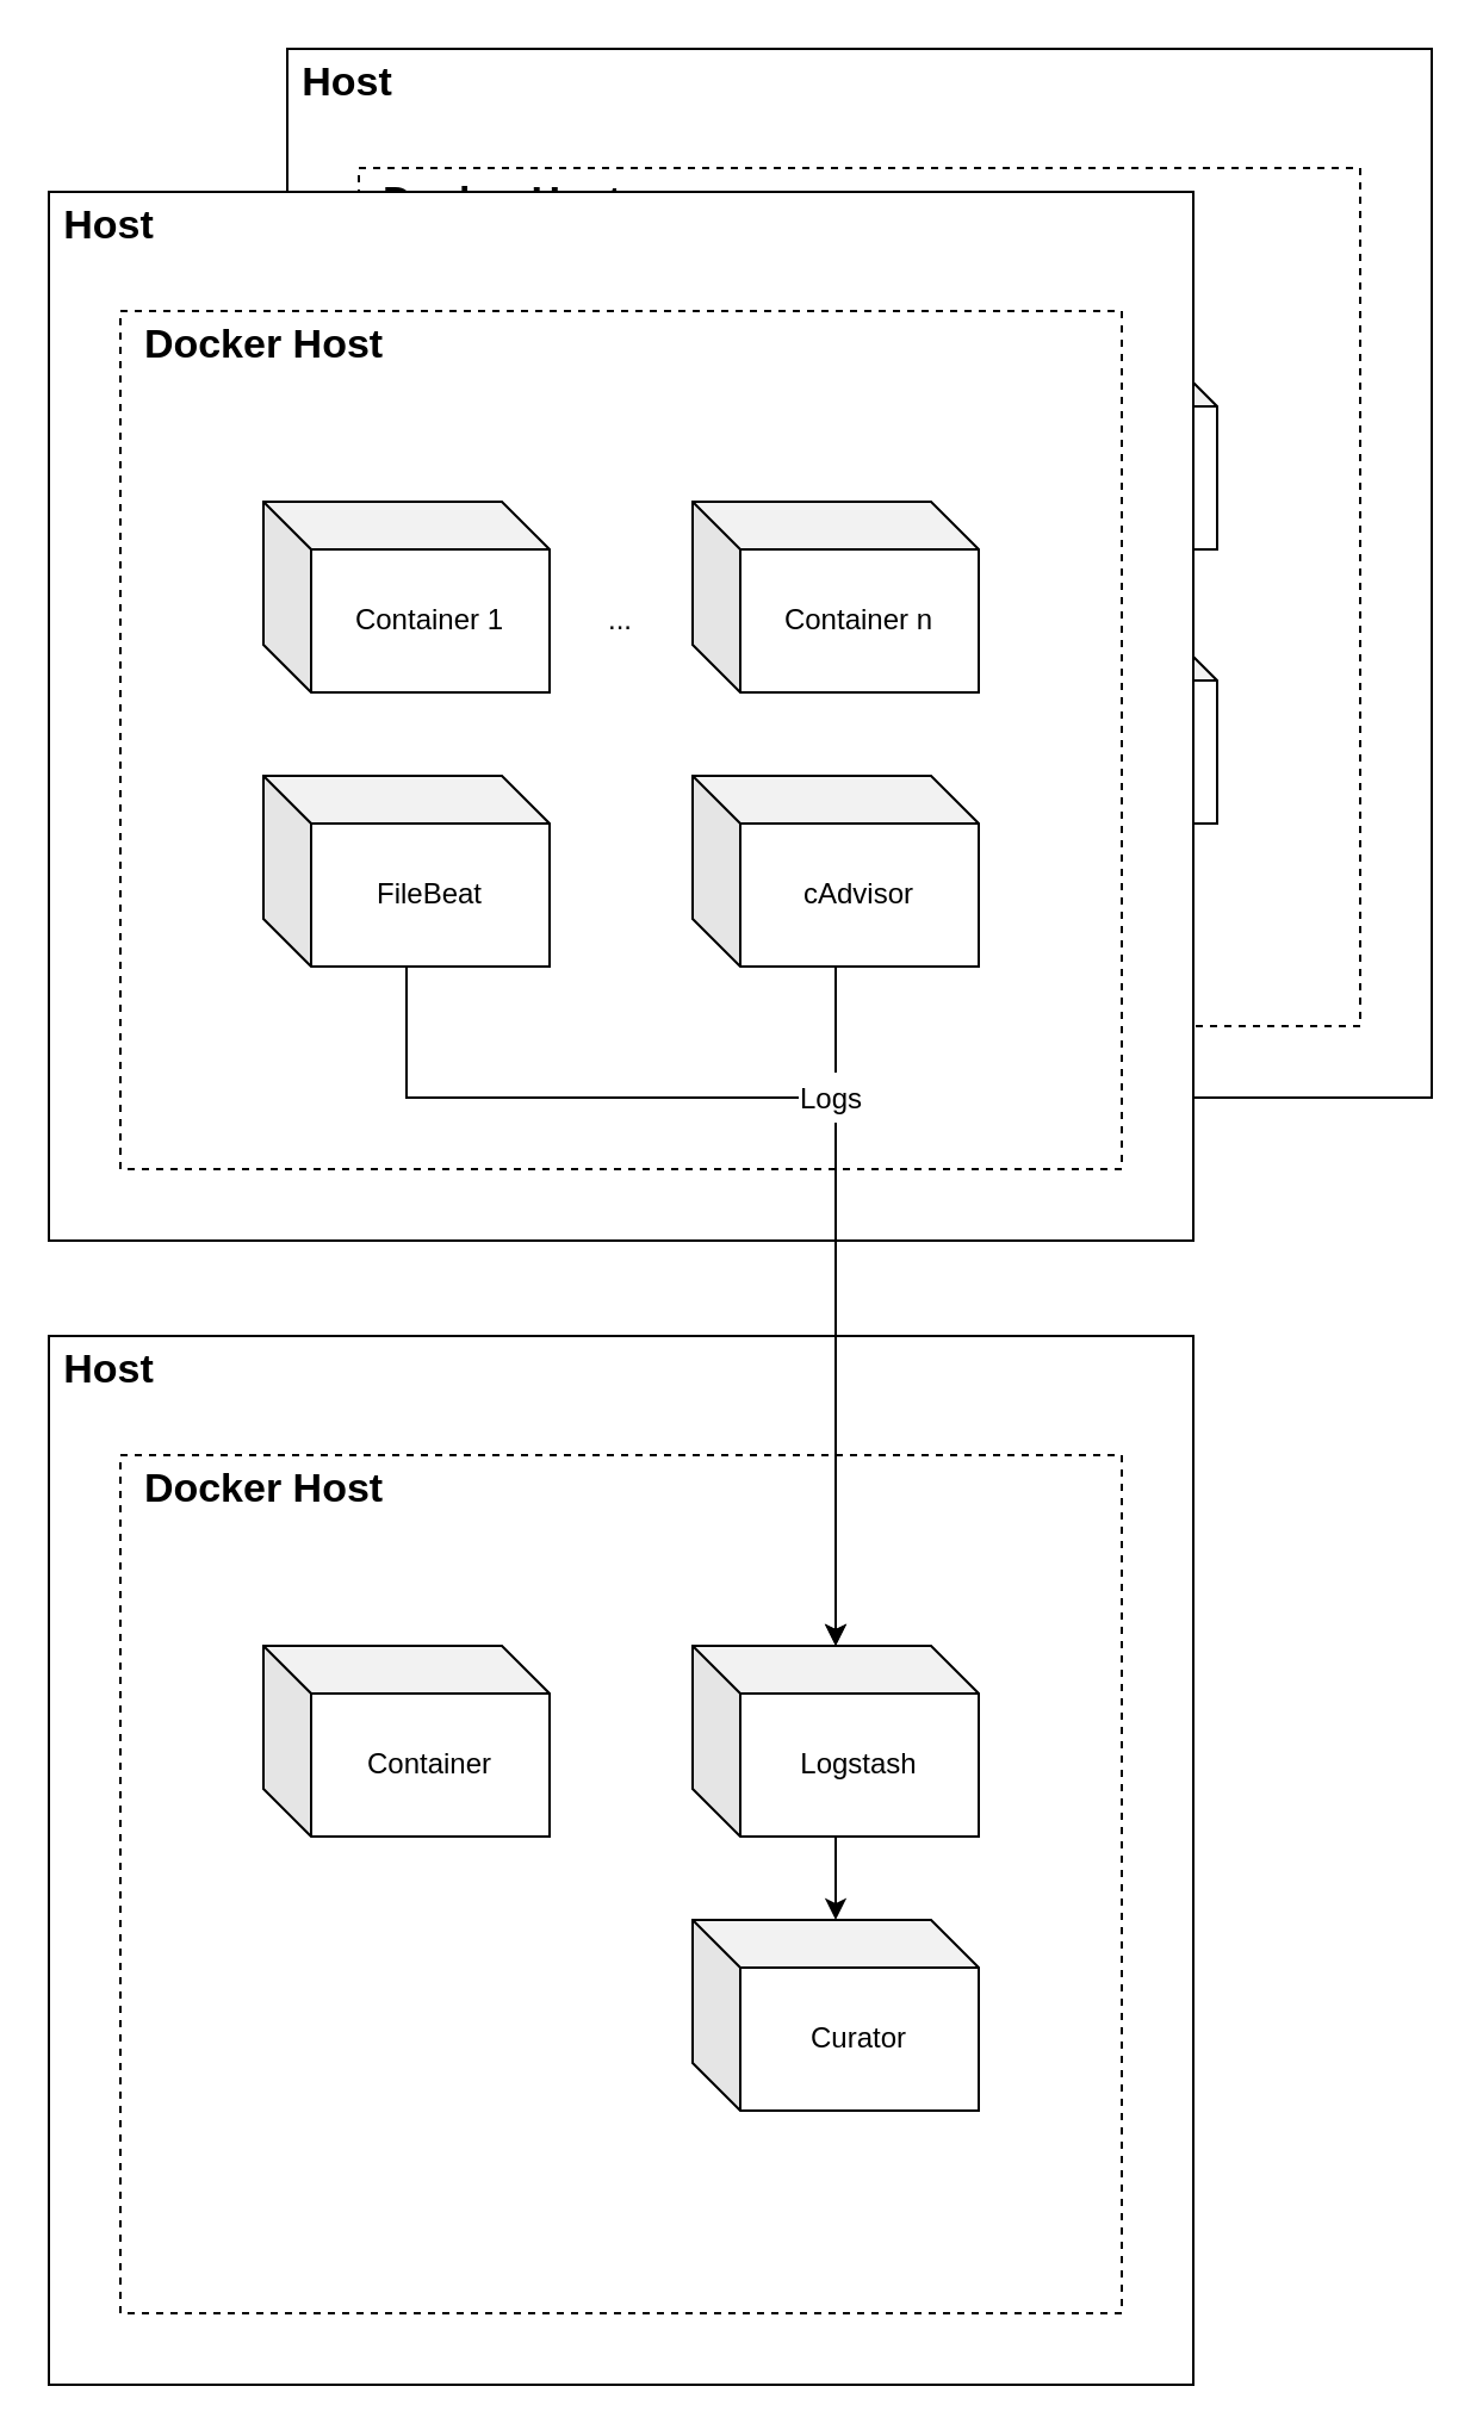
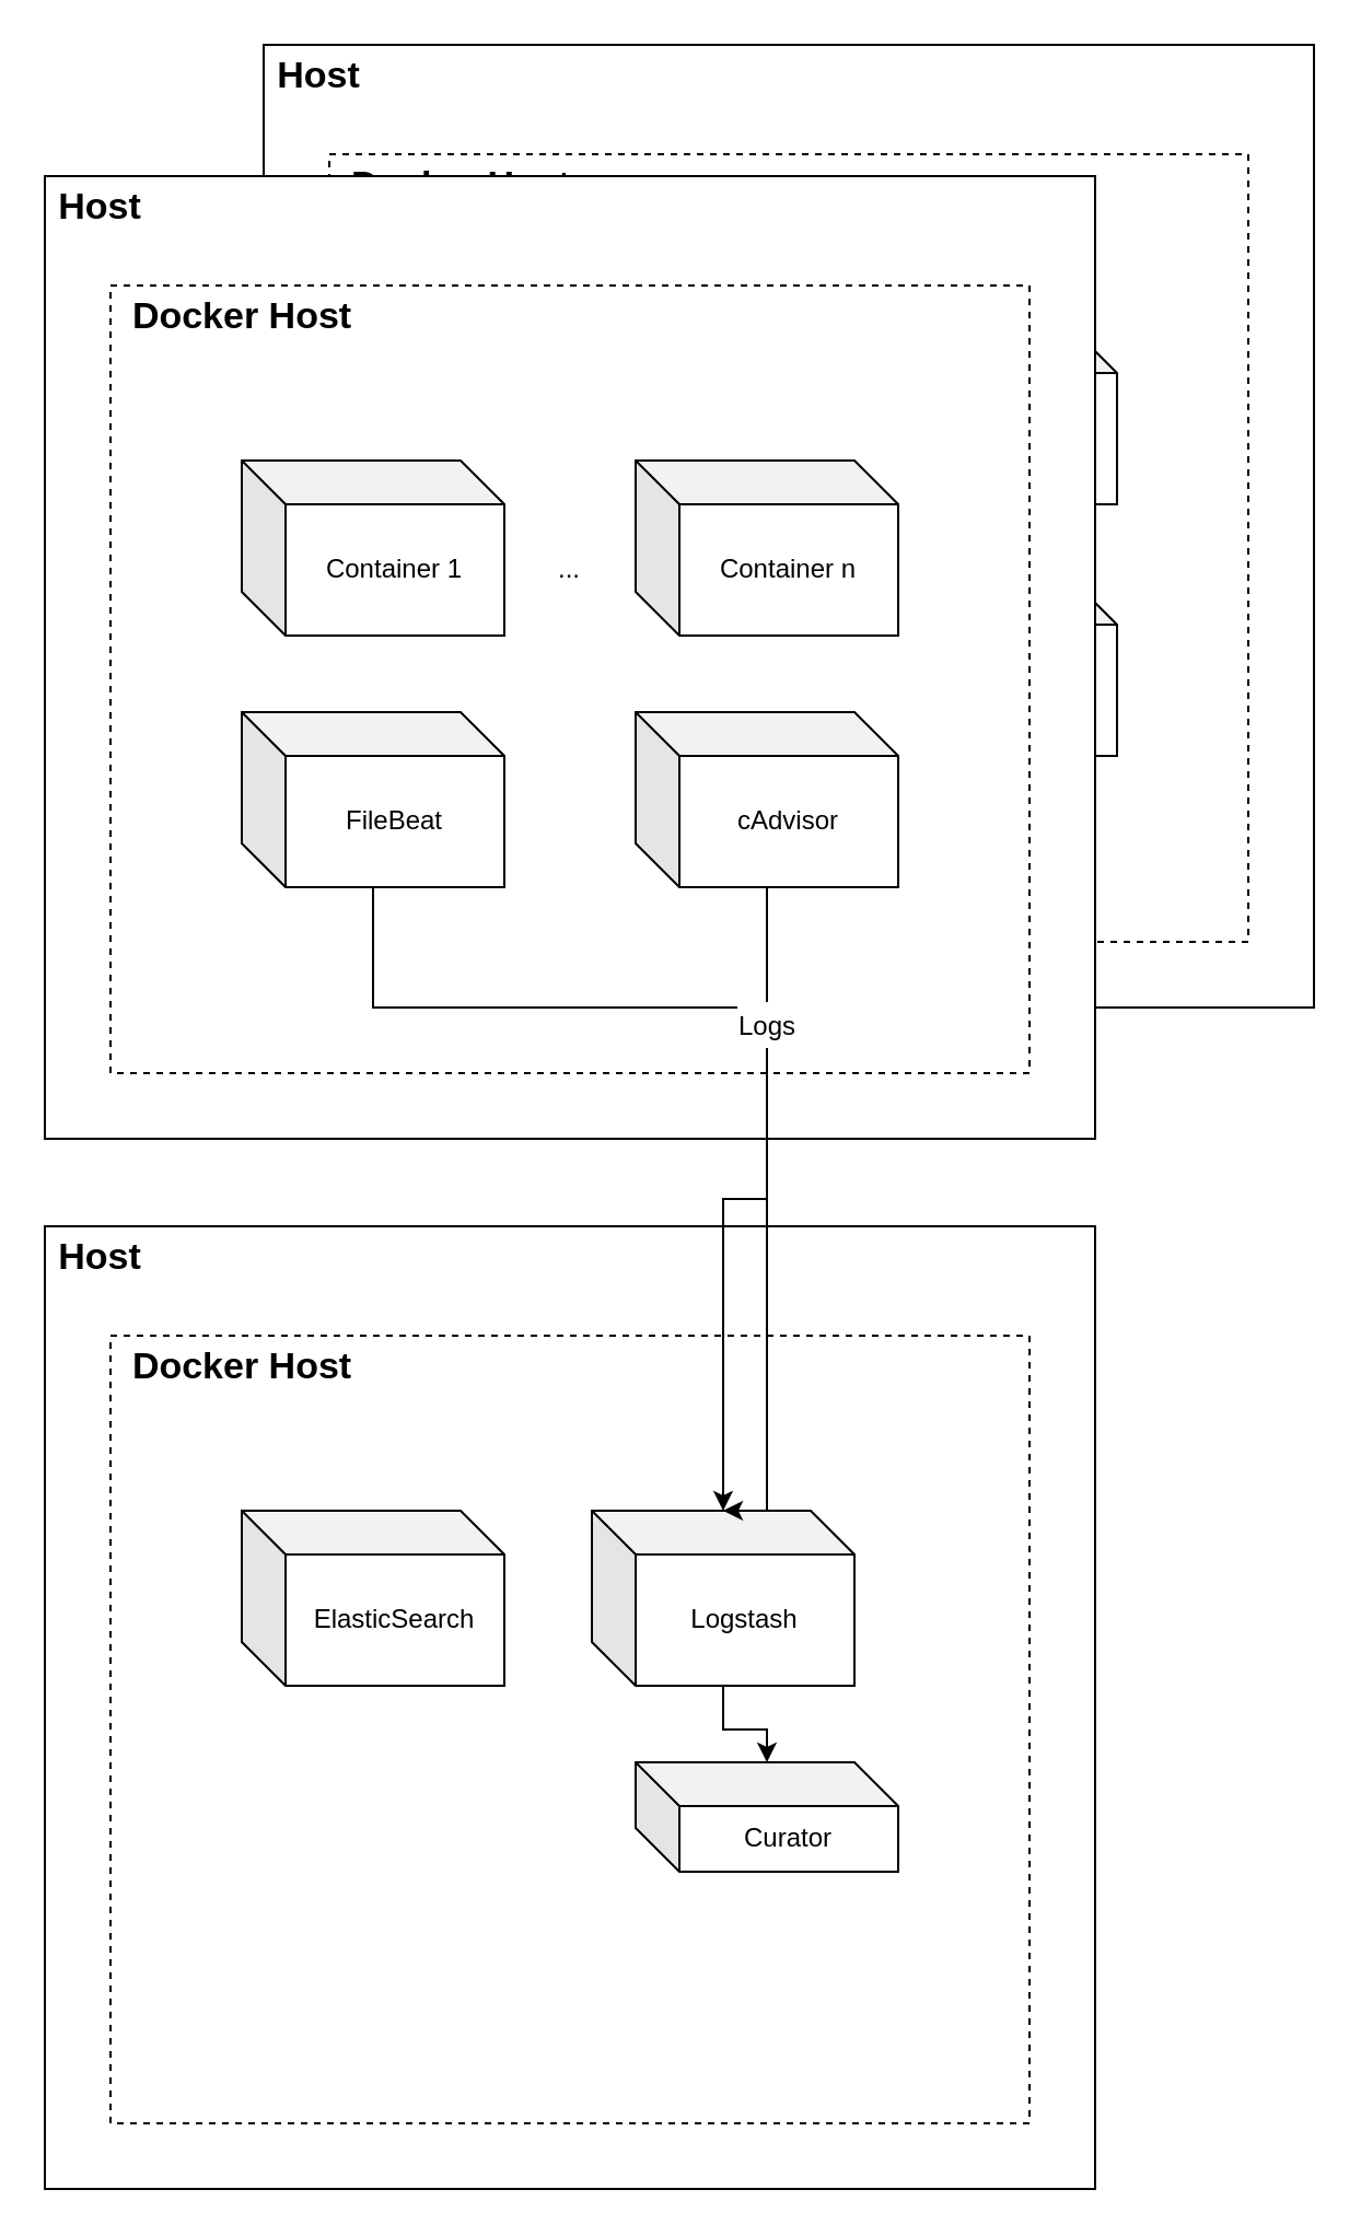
  <mxCell id="0" />
  <mxCell id="1" parent="0" />
  <mxCell id="2" value="" style="group" vertex="1" connectable="0" parent="1"><mxGeometry x="120" y="20" width="480" height="440" as="geometry" /></mxCell>
  <mxCell id="3" value="" style="rounded=0;whiteSpace=wrap;html=1;" vertex="1" parent="2"><mxGeometry width="480" height="440" as="geometry" /></mxCell>
  <mxCell id="4" value="" style="rounded=0;whiteSpace=wrap;html=1;dashed=1;" vertex="1" parent="2"><mxGeometry x="30" y="50" width="420" height="360" as="geometry" /></mxCell>
  <mxCell id="5" value="Container 1" style="shape=cube;whiteSpace=wrap;html=1;boundedLbl=1;backgroundOutline=1;darkOpacity=0.05;darkOpacity2=0.1;" vertex="1" parent="2"><mxGeometry x="90" y="130" width="120" height="80" as="geometry" /></mxCell>
  <mxCell id="6" value="Container n" style="shape=cube;whiteSpace=wrap;html=1;boundedLbl=1;backgroundOutline=1;darkOpacity=0.05;darkOpacity2=0.1;" vertex="1" parent="2"><mxGeometry x="270" y="130" width="120" height="80" as="geometry" /></mxCell>
  <mxCell id="7" value="..." style="text;html=1;strokeColor=none;fillColor=none;align=center;verticalAlign=middle;whiteSpace=wrap;rounded=0;" vertex="1" parent="2"><mxGeometry x="220" y="170" width="40" height="20" as="geometry" /></mxCell>
  <mxCell id="8" value="FileBeat" style="shape=cube;whiteSpace=wrap;html=1;boundedLbl=1;backgroundOutline=1;darkOpacity=0.05;darkOpacity2=0.1;" vertex="1" parent="2"><mxGeometry x="90" y="245" width="120" height="80" as="geometry" /></mxCell>
  <mxCell id="9" value="cAdvisor" style="shape=cube;whiteSpace=wrap;html=1;boundedLbl=1;backgroundOutline=1;darkOpacity=0.05;darkOpacity2=0.1;" vertex="1" parent="2"><mxGeometry x="270" y="245" width="120" height="80" as="geometry" /></mxCell>
  <mxCell id="10" value="Docker Host" style="text;html=1;align=center;verticalAlign=middle;resizable=0;points=[];autosize=1;fontStyle=1;fontSize=17;" vertex="1" parent="2"><mxGeometry x="30" y="50" width="120" height="30" as="geometry" /></mxCell>
  <mxCell id="11" value="Host" style="text;html=1;align=center;verticalAlign=middle;resizable=0;points=[];autosize=1;fontStyle=1;fontSize=17;" vertex="1" parent="2"><mxGeometry width="50" height="30" as="geometry" /></mxCell>
  <mxCell id="12" value="" style="group" vertex="1" connectable="0" parent="1"><mxGeometry x="20" y="80" width="480" height="440" as="geometry" /></mxCell>
  <mxCell id="13" value="" style="rounded=0;whiteSpace=wrap;html=1;" vertex="1" parent="12"><mxGeometry width="480" height="440" as="geometry" /></mxCell>
  <mxCell id="14" value="" style="rounded=0;whiteSpace=wrap;html=1;dashed=1;" vertex="1" parent="12"><mxGeometry x="30" y="50" width="420" height="360" as="geometry" /></mxCell>
  <mxCell id="15" value="Container 1" style="shape=cube;whiteSpace=wrap;html=1;boundedLbl=1;backgroundOutline=1;darkOpacity=0.05;darkOpacity2=0.1;" vertex="1" parent="12"><mxGeometry x="90" y="130" width="120" height="80" as="geometry" /></mxCell>
  <mxCell id="16" value="Container n" style="shape=cube;whiteSpace=wrap;html=1;boundedLbl=1;backgroundOutline=1;darkOpacity=0.05;darkOpacity2=0.1;" vertex="1" parent="12"><mxGeometry x="270" y="130" width="120" height="80" as="geometry" /></mxCell>
  <mxCell id="17" value="..." style="text;html=1;strokeColor=none;fillColor=none;align=center;verticalAlign=middle;whiteSpace=wrap;rounded=0;" vertex="1" parent="12"><mxGeometry x="220" y="170" width="40" height="20" as="geometry" /></mxCell>
  <mxCell id="18" value="FileBeat" style="shape=cube;whiteSpace=wrap;html=1;boundedLbl=1;backgroundOutline=1;darkOpacity=0.05;darkOpacity2=0.1;" vertex="1" parent="12"><mxGeometry x="90" y="245" width="120" height="80" as="geometry" /></mxCell>
  <mxCell id="19" value="cAdvisor" style="shape=cube;whiteSpace=wrap;html=1;boundedLbl=1;backgroundOutline=1;darkOpacity=0.05;darkOpacity2=0.1;" vertex="1" parent="12"><mxGeometry x="270" y="245" width="120" height="80" as="geometry" /></mxCell>
  <mxCell id="20" value="Docker Host" style="text;html=1;align=center;verticalAlign=middle;resizable=0;points=[];autosize=1;fontStyle=1;fontSize=17;" vertex="1" parent="12"><mxGeometry x="30" y="50" width="120" height="30" as="geometry" /></mxCell>
  <mxCell id="21" value="Host" style="text;html=1;align=center;verticalAlign=middle;resizable=0;points=[];autosize=1;fontStyle=1;fontSize=17;" vertex="1" parent="12"><mxGeometry width="50" height="30" as="geometry" /></mxCell>
  <mxCell id="22" value="" style="group" vertex="1" connectable="0" parent="1"><mxGeometry x="20" y="560" width="480" height="440" as="geometry" /></mxCell>
  <mxCell id="23" value="" style="rounded=0;whiteSpace=wrap;html=1;" vertex="1" parent="22"><mxGeometry width="480" height="440" as="geometry" /></mxCell>
  <mxCell id="24" value="" style="rounded=0;whiteSpace=wrap;html=1;dashed=1;" vertex="1" parent="22"><mxGeometry x="30" y="50" width="420" height="360" as="geometry" /></mxCell>
- <mxCell id="25" value="Container" style="shape=cube;whiteSpace=wrap;html=1;boundedLbl=1;backgroundOutline=1;darkOpacity=0.05;darkOpacity2=0.1;" vertex="1" parent="22"><mxGeometry x="90" y="130" width="120" height="80" as="geometry" /></mxCell>
+ <mxCell id="25" value="ElasticSearch" style="shape=cube;whiteSpace=wrap;html=1;boundedLbl=1;backgroundOutline=1;darkOpacity=0.05;darkOpacity2=0.1;" vertex="1" parent="22"><mxGeometry x="90" y="130" width="120" height="80" as="geometry" /></mxCell>
  <mxCell id="26" style="edgeStyle=orthogonalEdgeStyle;rounded=0;orthogonalLoop=1;jettySize=auto;html=1;fontSize=17;" edge="1" parent="22" source="27" target="30"><mxGeometry relative="1" as="geometry" /></mxCell>
- <mxCell id="27" value="Logstash" style="shape=cube;whiteSpace=wrap;html=1;boundedLbl=1;backgroundOutline=1;darkOpacity=0.05;darkOpacity2=0.1;" vertex="1" parent="22"><mxGeometry x="270" y="130" width="120" height="80" as="geometry" /></mxCell>
+ <mxCell id="27" value="Logstash" style="shape=cube;whiteSpace=wrap;html=1;boundedLbl=1;backgroundOutline=1;darkOpacity=0.05;darkOpacity2=0.1;" vertex="1" parent="22"><mxGeometry x="250" y="130" width="120" height="80" as="geometry" /></mxCell>
  <mxCell id="28" value="Docker Host" style="text;html=1;align=center;verticalAlign=middle;resizable=0;points=[];autosize=1;fontStyle=1;fontSize=17;" vertex="1" parent="22"><mxGeometry x="30" y="50" width="120" height="30" as="geometry" /></mxCell>
  <mxCell id="29" value="Host" style="text;html=1;align=center;verticalAlign=middle;resizable=0;points=[];autosize=1;fontStyle=1;fontSize=17;" vertex="1" parent="22"><mxGeometry width="50" height="30" as="geometry" /></mxCell>
- <mxCell id="30" value="Curator" style="shape=cube;whiteSpace=wrap;html=1;boundedLbl=1;backgroundOutline=1;darkOpacity=0.05;darkOpacity2=0.1;" vertex="1" parent="22"><mxGeometry x="270" y="245" width="120" height="80" as="geometry" /></mxCell>
+ <mxCell id="30" value="Curator" style="shape=cube;whiteSpace=wrap;html=1;boundedLbl=1;backgroundOutline=1;darkOpacity=0.05;darkOpacity2=0.1;" vertex="1" parent="22"><mxGeometry x="270" y="245" width="120" height="50" as="geometry" /></mxCell>
  <mxCell id="31" style="edgeStyle=orthogonalEdgeStyle;rounded=0;orthogonalLoop=1;jettySize=auto;html=1;fontSize=17;" edge="1" parent="1" source="19" target="27"><mxGeometry relative="1" as="geometry" /></mxCell>
  <mxCell id="32" value="&lt;font style=&quot;font-size: 12px&quot;&gt;Logs&lt;/font&gt;" style="edgeStyle=orthogonalEdgeStyle;rounded=0;orthogonalLoop=1;jettySize=auto;html=1;entryX=0.5;entryY=0;entryDx=0;entryDy=0;entryPerimeter=0;fontSize=17;" edge="1" parent="1" source="18" target="27"><mxGeometry relative="1" as="geometry"><Array as="points"><mxPoint x="170" y="460" /><mxPoint x="350" y="460" /></Array></mxGeometry></mxCell>
